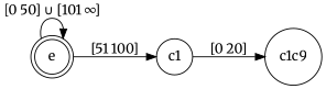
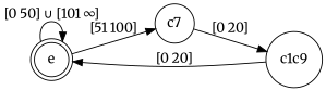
  digraph {
    fontname=Merriweather
    rankdir=LR
    node [fontname=Merriweather shape=circle]
    edge [fontname=Merriweather]
    e [shape=doublecircle]
-   c1
+   c1 [label=c7]
    n3 [label=c1c9]
    e -> e [label="[0 50] ∪ [101 ∞]"]
    e -> c1 [label="[51 100]"]
    c1 -> n3 [label="[0 20]"]
+   n3 -> e [label="[0 20]"]
  }
